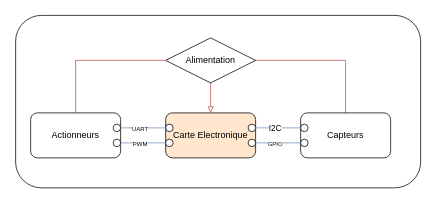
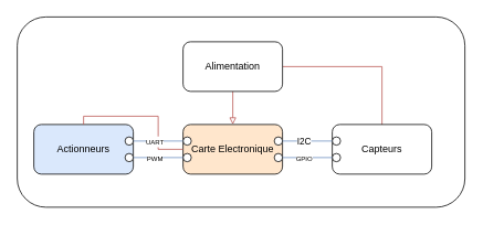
  <mxCell id="0" />
  <mxCell id="1" parent="0" />
  <mxCell id="2" value="" style="rounded=1;whiteSpace=wrap;html=1;backgroundOutline=0;" parent="1" vertex="1"><mxGeometry x="20" y="20" width="540" height="230" as="geometry" /></mxCell>
  <mxCell id="3" value="Carte Electronique" style="rounded=1;whiteSpace=wrap;html=1;fillColor=#ffe6cc;" parent="1" vertex="1"><mxGeometry x="220" y="150" width="120" height="60" as="geometry" /></mxCell>
  <mxCell id="4" style="edgeStyle=orthogonalEdgeStyle;rounded=0;orthogonalLoop=1;jettySize=auto;html=1;exitX=1;exitY=0.5;exitDx=0;exitDy=0;entryX=0.5;entryY=0;entryDx=0;entryDy=0;endArrow=none;endFill=0;fillColor=#f8cecc;strokeColor=#b85450;" parent="1" source="6" target="7" edge="1"><mxGeometry relative="1" as="geometry" /></mxCell>
  <mxCell id="5" style="edgeStyle=orthogonalEdgeStyle;rounded=0;orthogonalLoop=1;jettySize=auto;html=1;exitX=0.5;exitY=1;exitDx=0;exitDy=0;entryX=0.5;entryY=0;entryDx=0;entryDy=0;endArrow=block;endFill=0;fillColor=#f8cecc;strokeColor=#b85450;" parent="1" source="6" target="3" edge="1"><mxGeometry relative="1" as="geometry" /></mxCell>
- <mxCell id="6" value="Alimentation" style="rhombus;whiteSpace=wrap;html=1;" parent="1" vertex="1"><mxGeometry x="220" y="50" width="120" height="60" as="geometry" /></mxCell>
+ <mxCell id="6" value="Alimentation" style="rounded=1;whiteSpace=wrap;html=1;" parent="1" vertex="1"><mxGeometry x="220" y="50" width="120" height="60" as="geometry" /></mxCell>
  <mxCell id="7" value="Capteurs" style="rounded=1;whiteSpace=wrap;html=1;" parent="1" vertex="1"><mxGeometry x="400" y="150" width="120" height="60" as="geometry" /></mxCell>
- <mxCell id="8" value="Actionneurs" style="rounded=1;whiteSpace=wrap;html=1;" parent="1" vertex="1"><mxGeometry x="40" y="150" width="120" height="60" as="geometry" /></mxCell>
- <mxCell id="9" value="" style="endArrow=none;html=1;rounded=0;entryX=0;entryY=0.5;entryDx=0;entryDy=0;exitX=0.5;exitY=0;exitDx=0;exitDy=0;edgeStyle=orthogonalEdgeStyle;fillColor=#f8cecc;strokeColor=#b85450;" parent="1" source="8" target="6" edge="1"><mxGeometry width="50" height="50" relative="1" as="geometry"><mxPoint x="60" y="110" as="sourcePoint" /><mxPoint x="110" y="60" as="targetPoint" /></mxGeometry></mxCell>
+ <mxCell id="8" value="Actionneurs" style="rounded=1;whiteSpace=wrap;html=1;fillColor=#dae8fc;" parent="1" vertex="1"><mxGeometry x="40" y="150" width="120" height="60" as="geometry" /></mxCell>
+ <mxCell id="9" value="" style="endArrow=none;html=1;rounded=0;exitX=0.5;exitY=0;exitDx=0;exitDy=0;edgeStyle=orthogonalEdgeStyle;fillColor=#f8cecc;strokeColor=#b85450;" parent="1" source="8" target="3" edge="1"><mxGeometry width="50" height="50" relative="1" as="geometry"><mxPoint x="60" y="110" as="sourcePoint" /><mxPoint x="110" y="60" as="targetPoint" /></mxGeometry></mxCell>
  <mxCell id="10" value="" style="ellipse;whiteSpace=wrap;html=1;aspect=fixed;" vertex="1" parent="1"><mxGeometry x="220" y="165" width="10" height="10" as="geometry" /></mxCell>
  <mxCell id="11" value="" style="ellipse;whiteSpace=wrap;html=1;aspect=fixed;" vertex="1" parent="1"><mxGeometry x="220" y="185" width="10" height="10" as="geometry" /></mxCell>
  <mxCell id="12" value="" style="ellipse;whiteSpace=wrap;html=1;aspect=fixed;" vertex="1" parent="1"><mxGeometry x="150" y="185" width="10" height="10" as="geometry" /></mxCell>
  <mxCell id="13" value="" style="ellipse;whiteSpace=wrap;html=1;aspect=fixed;" vertex="1" parent="1"><mxGeometry x="150" y="165" width="10" height="10" as="geometry" /></mxCell>
  <mxCell id="14" value="" style="endArrow=none;html=1;rounded=0;exitX=0;exitY=0.5;exitDx=0;exitDy=0;entryX=1;entryY=0.5;entryDx=0;entryDy=0;fillColor=#dae8fc;strokeColor=#6c8ebf;" edge="1" parent="1" source="10" target="13"><mxGeometry width="50" height="50" relative="1" as="geometry"><mxPoint x="130" y="180" as="sourcePoint" /><mxPoint x="180" y="130" as="targetPoint" /></mxGeometry></mxCell>
  <mxCell id="15" value="&lt;font style=&quot;font-size: 8px;&quot;&gt;UART&lt;/font&gt;" style="edgeLabel;html=1;align=center;verticalAlign=middle;resizable=0;points=[];horizontal=1;" vertex="1" connectable="0" parent="14"><mxGeometry x="0.166" relative="1" as="geometry"><mxPoint as="offset" /></mxGeometry></mxCell>
  <mxCell id="16" value="" style="endArrow=none;html=1;rounded=0;entryX=1;entryY=0.5;entryDx=0;entryDy=0;exitX=0;exitY=0.5;exitDx=0;exitDy=0;fillColor=#dae8fc;strokeColor=#6c8ebf;" edge="1" parent="1" source="11" target="12"><mxGeometry width="50" height="50" relative="1" as="geometry"><mxPoint x="130" y="180" as="sourcePoint" /><mxPoint x="180" y="130" as="targetPoint" /></mxGeometry></mxCell>
  <mxCell id="17" value="PWM" style="edgeLabel;html=1;align=center;verticalAlign=middle;resizable=0;points=[];fontSize=8;" vertex="1" connectable="0" parent="16"><mxGeometry x="0.156" y="1" relative="1" as="geometry"><mxPoint as="offset" /></mxGeometry></mxCell>
  <mxCell id="18" value="" style="ellipse;whiteSpace=wrap;html=1;aspect=fixed;" vertex="1" parent="1"><mxGeometry x="400" y="165" width="10" height="10" as="geometry" /></mxCell>
  <mxCell id="19" value="" style="ellipse;whiteSpace=wrap;html=1;aspect=fixed;" vertex="1" parent="1"><mxGeometry x="400" y="185" width="10" height="10" as="geometry" /></mxCell>
  <mxCell id="20" value="" style="ellipse;whiteSpace=wrap;html=1;aspect=fixed;" vertex="1" parent="1"><mxGeometry x="330" y="185" width="10" height="10" as="geometry" /></mxCell>
  <mxCell id="21" value="" style="ellipse;whiteSpace=wrap;html=1;aspect=fixed;" vertex="1" parent="1"><mxGeometry x="330" y="165" width="10" height="10" as="geometry" /></mxCell>
  <mxCell id="22" value="" style="endArrow=none;html=1;rounded=0;exitX=0;exitY=0.5;exitDx=0;exitDy=0;entryX=1;entryY=0.5;entryDx=0;entryDy=0;fillColor=#dae8fc;strokeColor=#6c8ebf;" edge="1" parent="1" source="18" target="21"><mxGeometry width="50" height="50" relative="1" as="geometry"><mxPoint x="310" y="180" as="sourcePoint" /><mxPoint x="360" y="130" as="targetPoint" /></mxGeometry></mxCell>
  <mxCell id="23" value="I2C" style="edgeLabel;html=1;align=center;verticalAlign=middle;resizable=0;points=[];horizontal=1;" vertex="1" connectable="0" parent="22"><mxGeometry x="0.166" relative="1" as="geometry"><mxPoint as="offset" /></mxGeometry></mxCell>
  <mxCell id="24" value="" style="endArrow=none;html=1;rounded=0;entryX=1;entryY=0.5;entryDx=0;entryDy=0;exitX=0;exitY=0.5;exitDx=0;exitDy=0;fillColor=#dae8fc;strokeColor=#6c8ebf;" edge="1" parent="1" source="19" target="20"><mxGeometry width="50" height="50" relative="1" as="geometry"><mxPoint x="310" y="180" as="sourcePoint" /><mxPoint x="360" y="130" as="targetPoint" /></mxGeometry></mxCell>
  <mxCell id="25" value="GPIO" style="edgeLabel;html=1;align=center;verticalAlign=middle;resizable=0;points=[];fontSize=8;" vertex="1" connectable="0" parent="24"><mxGeometry x="0.156" y="1" relative="1" as="geometry"><mxPoint as="offset" /></mxGeometry></mxCell>
